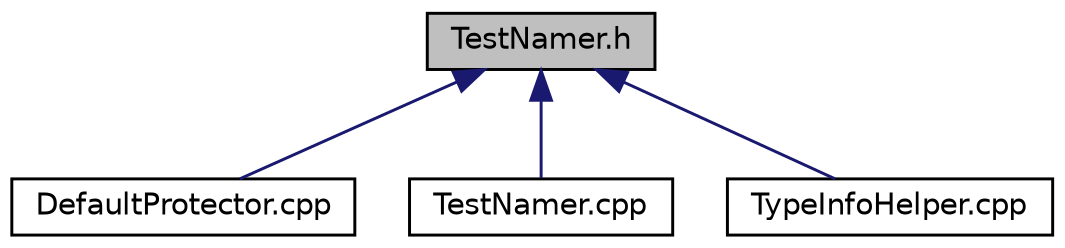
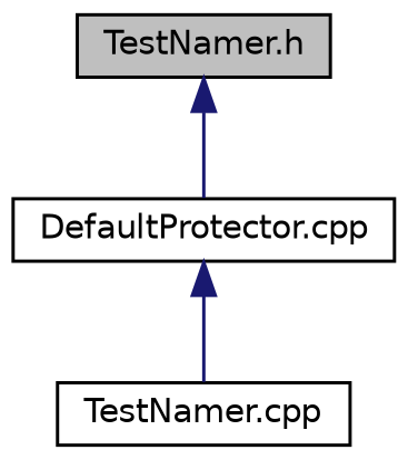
  digraph {
    node [color=black fillcolor=white fontname=Helvetica fontsize=10 shape=record style=filled]
    edge [color=midnightblue dir=back fontname=Helvetica fontsize=10 labelfontname=Helvetica labelfontsize=10 style=solid]
    n1 [fillcolor=grey75 fontcolor=black height=0.2 label="TestNamer.h" width=0.4]
    n2 [height=0.2 label="DefaultProtector.cpp" width=0.4]
    n3 [height=0.2 label="TestNamer.cpp" width=0.4]
-   n4 [height=0.2 label="TypeInfoHelper.cpp" width=0.4]
    n1 -> n2
-   n1 -> n3
-   n1 -> n4
+   n2 -> n3
  }
